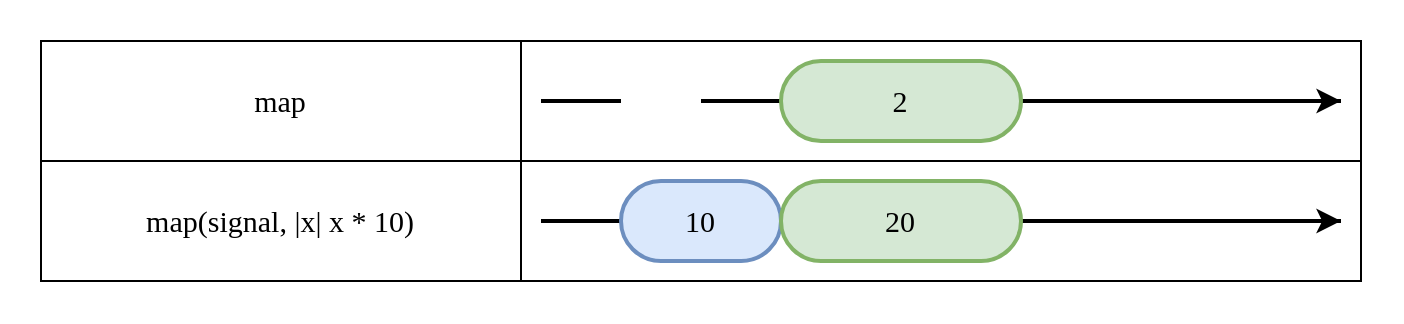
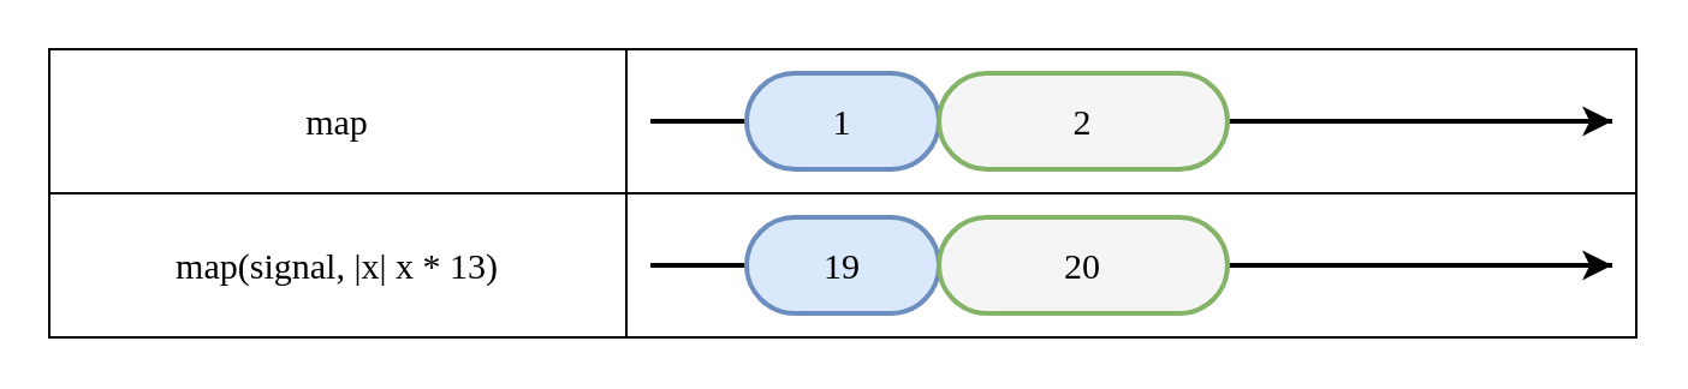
  <mxCell id="0" />
  <mxCell id="1" parent="0" />
  <mxCell id="2" value="" style="shape=table;startSize=0;container=1;collapsible=0;childLayout=tableLayout;fontSize=15;align=center;fontFamily=Lucida Console;strokeWidth=1;fillColor=none;" parent="1" vertex="1"><mxGeometry x="20" y="20" width="660" height="120" as="geometry" /></mxCell>
  <mxCell id="3" value="" style="shape=tableRow;horizontal=0;startSize=0;swimlaneHead=0;swimlaneBody=0;strokeColor=inherit;top=0;left=0;bottom=0;right=0;collapsible=0;dropTarget=0;fillColor=none;points=[[0,0.5],[1,0.5]];portConstraint=eastwest;fontSize=15;fontFamily=Lucida Console;strokeWidth=2;" parent="2" vertex="1"><mxGeometry width="660" height="60" as="geometry" /></mxCell>
  <mxCell id="4" value="map" style="shape=partialRectangle;html=1;whiteSpace=wrap;connectable=0;strokeColor=inherit;overflow=hidden;fillColor=none;top=0;left=0;bottom=0;right=0;pointerEvents=1;fontSize=15;fontFamily=Lucida Console;align=center;strokeWidth=2;" parent="3" vertex="1"><mxGeometry width="240" height="60" as="geometry"><mxRectangle width="240" height="60" as="alternateBounds" /></mxGeometry></mxCell>
  <mxCell id="5" value="" style="shape=partialRectangle;html=1;whiteSpace=wrap;connectable=0;strokeColor=inherit;overflow=hidden;fillColor=none;top=0;left=0;bottom=0;right=0;pointerEvents=1;fontSize=15;fontFamily=Lucida Console;align=center;strokeWidth=2;" parent="3" vertex="1"><mxGeometry x="240" width="420" height="60" as="geometry"><mxRectangle width="420" height="60" as="alternateBounds" /></mxGeometry></mxCell>
  <mxCell id="6" value="" style="shape=tableRow;horizontal=0;startSize=0;swimlaneHead=0;swimlaneBody=0;strokeColor=inherit;top=0;left=0;bottom=0;right=0;collapsible=0;dropTarget=0;fillColor=none;points=[[0,0.5],[1,0.5]];portConstraint=eastwest;fontSize=15;fontFamily=Lucida Console;strokeWidth=2;" parent="2" vertex="1"><mxGeometry y="60" width="660" height="60" as="geometry" /></mxCell>
- <mxCell id="7" value="map(signal, |x| x * 10)" style="shape=partialRectangle;html=1;whiteSpace=wrap;connectable=0;strokeColor=inherit;overflow=hidden;fillColor=none;top=0;left=0;bottom=0;right=0;pointerEvents=1;fontSize=15;fontFamily=Lucida Console;align=center;strokeWidth=2;" parent="6" vertex="1"><mxGeometry width="240" height="60" as="geometry"><mxRectangle width="240" height="60" as="alternateBounds" /></mxGeometry></mxCell>
+ <mxCell id="7" value="map(signal, |x| x * 13)" style="shape=partialRectangle;html=1;whiteSpace=wrap;connectable=0;strokeColor=inherit;overflow=hidden;fillColor=none;top=0;left=0;bottom=0;right=0;pointerEvents=1;fontSize=15;fontFamily=Lucida Console;align=center;strokeWidth=2;" parent="6" vertex="1"><mxGeometry width="240" height="60" as="geometry"><mxRectangle width="240" height="60" as="alternateBounds" /></mxGeometry></mxCell>
  <mxCell id="8" value="" style="shape=partialRectangle;html=1;whiteSpace=wrap;connectable=0;strokeColor=inherit;overflow=hidden;fillColor=none;top=0;left=0;bottom=0;right=0;pointerEvents=1;fontSize=15;fontFamily=Lucida Console;align=center;strokeWidth=2;" parent="6" vertex="1"><mxGeometry x="240" width="420" height="60" as="geometry"><mxRectangle width="420" height="60" as="alternateBounds" /></mxGeometry></mxCell>
  <mxCell id="9" value="" style="group;fontFamily=Lucida Console;fontSize=15;strokeWidth=2;" parent="1" vertex="1" connectable="0"><mxGeometry x="270" y="90" width="400" height="40" as="geometry" /></mxCell>
  <mxCell id="10" value="" style="endArrow=classic;html=1;rounded=0;endFill=1;fontFamily=Lucida Console;fontSize=15;strokeWidth=2;" parent="9" edge="1"><mxGeometry width="50" height="50" relative="1" as="geometry"><mxPoint x="280" y="20.0" as="sourcePoint" /><mxPoint x="400" y="20" as="targetPoint" /></mxGeometry></mxCell>
  <mxCell id="11" value="" style="endArrow=none;html=1;rounded=0;endFill=0;fontFamily=Lucida Console;fontSize=15;strokeWidth=2;" parent="9" edge="1"><mxGeometry width="50" height="50" relative="1" as="geometry"><mxPoint y="20" as="sourcePoint" /><mxPoint x="40.0" y="20.0" as="targetPoint" /></mxGeometry></mxCell>
  <mxCell id="12" value="" style="endArrow=none;html=1;rounded=0;endFill=0;fontFamily=Lucida Console;fontSize=15;strokeWidth=2;" parent="9" edge="1"><mxGeometry width="50" height="50" relative="1" as="geometry"><mxPoint x="80.0" y="20.0" as="sourcePoint" /><mxPoint x="240" y="20" as="targetPoint" /></mxGeometry></mxCell>
  <mxCell id="13" value="" style="endArrow=none;html=1;rounded=0;endFill=0;fontFamily=Lucida Console;fontSize=15;strokeWidth=2;" parent="9" edge="1"><mxGeometry width="50" height="50" relative="1" as="geometry"><mxPoint x="160" y="20.0" as="sourcePoint" /><mxPoint x="400" y="20" as="targetPoint" /></mxGeometry></mxCell>
  <mxCell id="14" value="" style="group;fontFamily=Lucida Console;fontSize=15;strokeWidth=2;" parent="1" vertex="1" connectable="0"><mxGeometry x="270" y="30" width="400" height="40" as="geometry" /></mxCell>
  <mxCell id="15" value="" style="endArrow=classic;html=1;rounded=0;fontFamily=Lucida Console;fontSize=15;strokeWidth=2;" parent="14" edge="1"><mxGeometry width="50" height="50" relative="1" as="geometry"><mxPoint x="280" y="20.0" as="sourcePoint" /><mxPoint x="400" y="20" as="targetPoint" /></mxGeometry></mxCell>
  <mxCell id="16" value="" style="endArrow=none;html=1;rounded=0;endFill=0;fontFamily=Lucida Console;fontSize=15;strokeWidth=2;" parent="14" edge="1"><mxGeometry width="50" height="50" relative="1" as="geometry"><mxPoint y="20" as="sourcePoint" /><mxPoint x="40.0" y="20.0" as="targetPoint" /></mxGeometry></mxCell>
  <mxCell id="17" value="" style="endArrow=none;html=1;rounded=0;endFill=0;fontFamily=Lucida Console;fontSize=15;strokeWidth=2;" parent="14" edge="1"><mxGeometry width="50" height="50" relative="1" as="geometry"><mxPoint x="80.0" y="20.0" as="sourcePoint" /><mxPoint x="400" y="20" as="targetPoint" /></mxGeometry></mxCell>
  <mxCell id="18" value="" style="endArrow=none;html=1;rounded=0;endFill=0;fontFamily=Lucida Console;fontSize=15;strokeWidth=2;" parent="14" edge="1"><mxGeometry width="50" height="50" relative="1" as="geometry"><mxPoint x="160" y="20.0" as="sourcePoint" /><mxPoint x="400" y="20" as="targetPoint" /></mxGeometry></mxCell>
- <mxCell id="20" value="2" style="rounded=1;whiteSpace=wrap;html=1;fillColor=#d5e8d4;strokeColor=#82b366;strokeWidth=2;fontFamily=Lucida Console;fontSize=15;arcSize=50;" vertex="1" parent="14"><mxGeometry x="120" width="120" height="40" as="geometry" /></mxCell>
- <mxCell id="21" value="10" style="rounded=1;whiteSpace=wrap;html=1;fillColor=#dae8fc;strokeColor=#6c8ebf;strokeWidth=2;fontFamily=Lucida Console;fontSize=15;arcSize=50;" vertex="1" parent="1"><mxGeometry x="310" y="90" width="80" height="40" as="geometry" /></mxCell>
- <mxCell id="22" value="20" style="rounded=1;whiteSpace=wrap;html=1;fillColor=#d5e8d4;strokeColor=#82b366;strokeWidth=2;fontFamily=Lucida Console;fontSize=15;arcSize=50;" vertex="1" parent="1"><mxGeometry x="390" y="90" width="120" height="40" as="geometry" /></mxCell>
+ <mxCell id="19" value="1" style="rounded=1;whiteSpace=wrap;html=1;fillColor=#dae8fc;strokeColor=#6c8ebf;strokeWidth=2;fontFamily=Lucida Console;fontSize=15;arcSize=50;" vertex="1" parent="14"><mxGeometry x="40" width="80" height="40" as="geometry" /></mxCell>
+ <mxCell id="20" value="2" style="rounded=1;whiteSpace=wrap;html=1;fillColor=#f5f5f5;strokeColor=#82b366;strokeWidth=2;fontFamily=Lucida Console;fontSize=15;arcSize=50;" vertex="1" parent="14"><mxGeometry x="120" width="120" height="40" as="geometry" /></mxCell>
+ <mxCell id="21" value="19" style="rounded=1;whiteSpace=wrap;html=1;fillColor=#dae8fc;strokeColor=#6c8ebf;strokeWidth=2;fontFamily=Lucida Console;fontSize=15;arcSize=50;" vertex="1" parent="1"><mxGeometry x="310" y="90" width="80" height="40" as="geometry" /></mxCell>
+ <mxCell id="22" value="20" style="rounded=1;whiteSpace=wrap;html=1;fillColor=#f5f5f5;strokeColor=#82b366;strokeWidth=2;fontFamily=Lucida Console;fontSize=15;arcSize=50;" vertex="1" parent="1"><mxGeometry x="390" y="90" width="120" height="40" as="geometry" /></mxCell>
